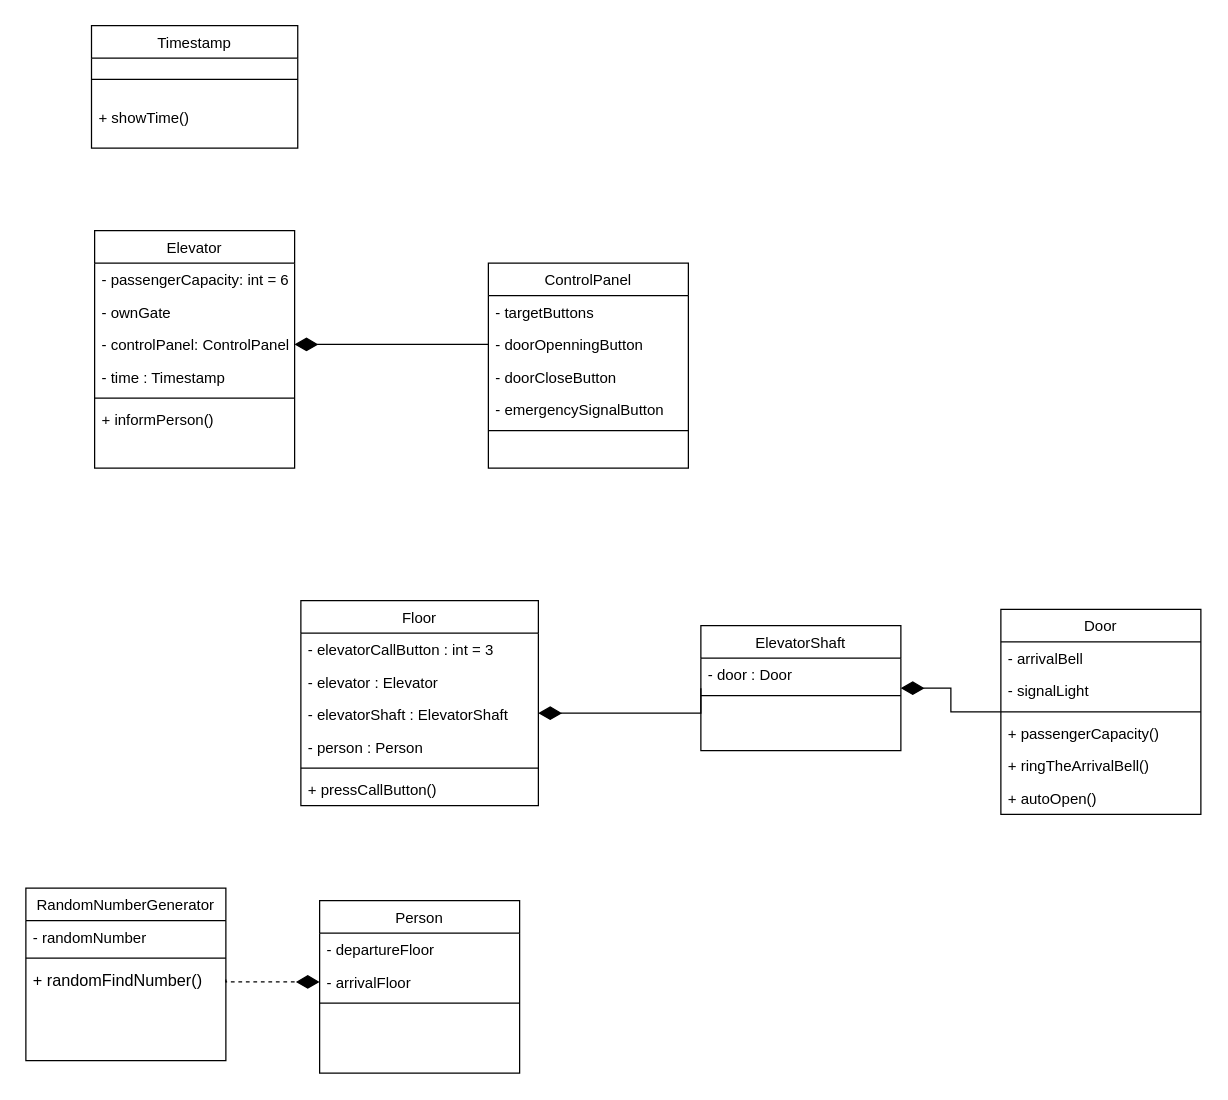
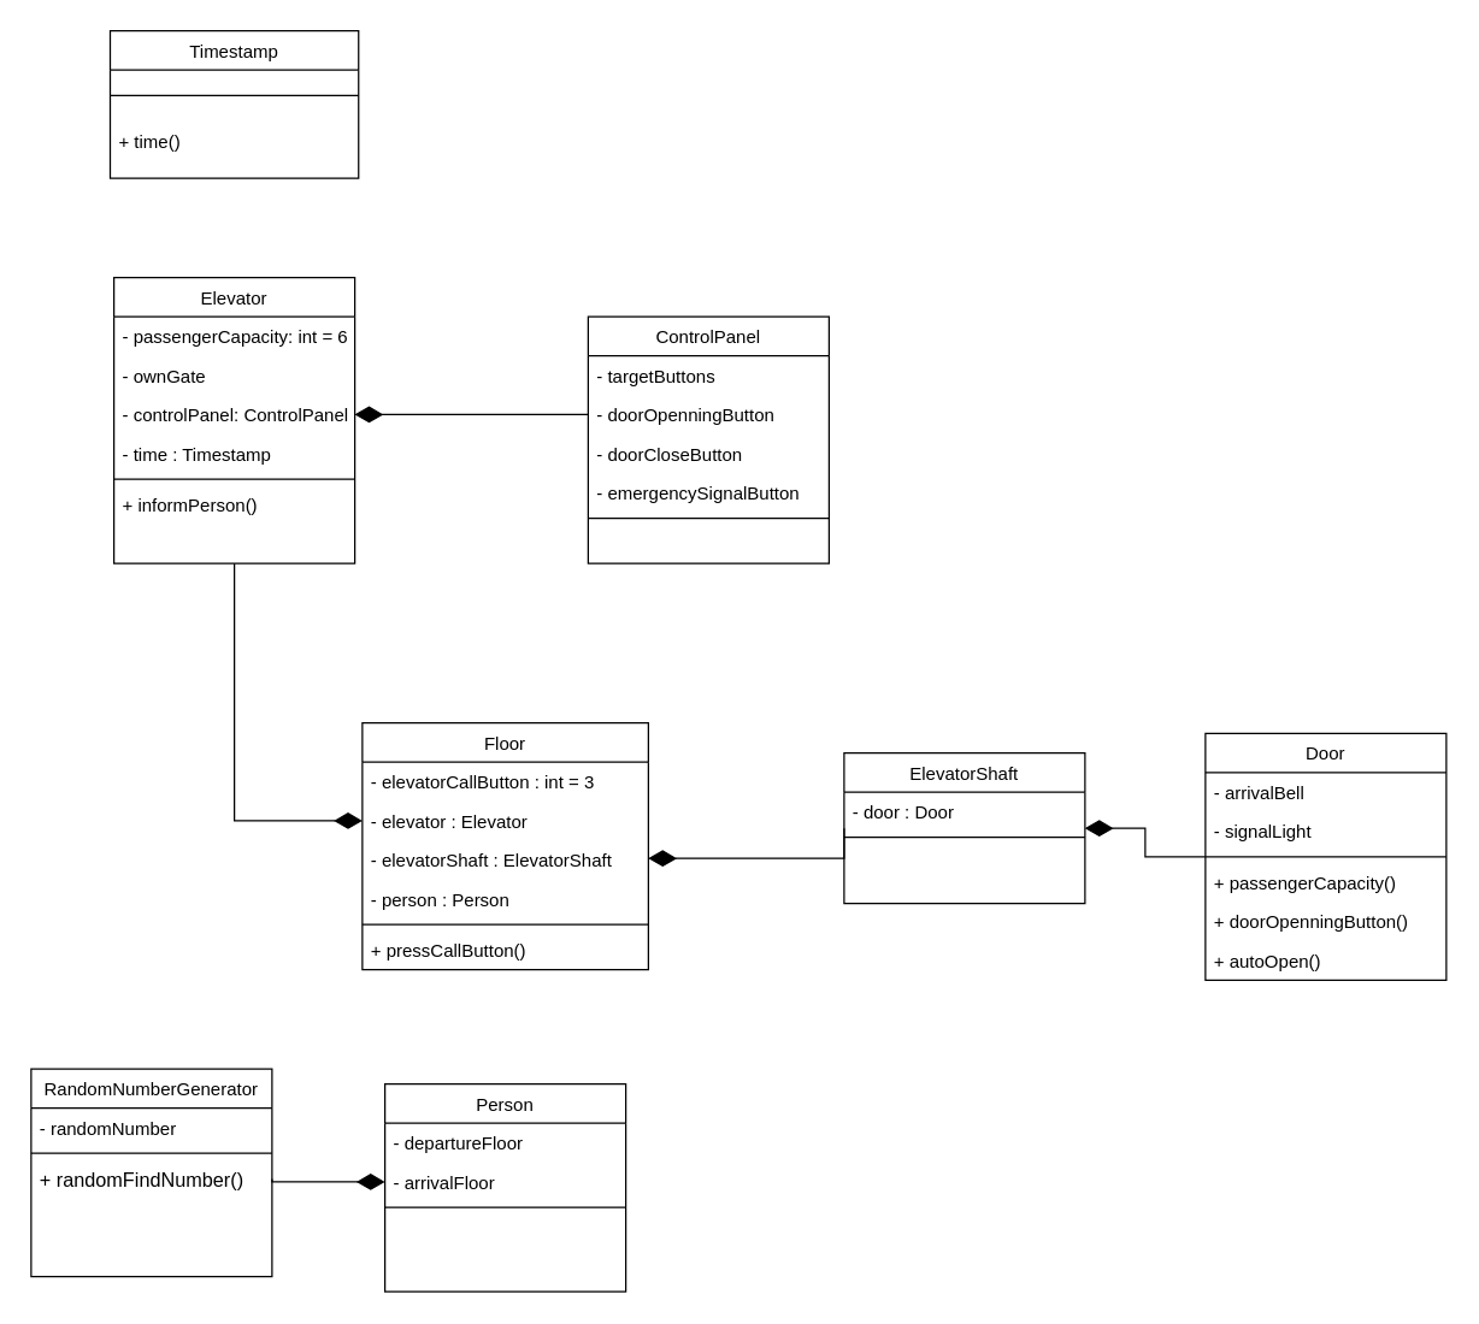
  <mxCell id="0" />
  <mxCell id="1" parent="0" />
  <mxCell id="2" value="Elevator" style="swimlane;fontStyle=0;align=center;verticalAlign=top;childLayout=stackLayout;horizontal=1;startSize=26;horizontalStack=0;resizeParent=1;resizeLast=0;collapsible=1;marginBottom=0;rounded=0;shadow=0;strokeWidth=1;" parent="1" vertex="1"><mxGeometry x="75" y="184" width="160" height="190" as="geometry"><mxRectangle x="230" y="140" width="160" height="26" as="alternateBounds" /></mxGeometry></mxCell>
  <mxCell id="3" value="- passengerCapacity: int = 6" style="text;align=left;verticalAlign=top;spacingLeft=4;spacingRight=4;overflow=hidden;rotatable=0;points=[[0,0.5],[1,0.5]];portConstraint=eastwest;" parent="2" vertex="1"><mxGeometry y="26" width="160" height="26" as="geometry" /></mxCell>
  <mxCell id="4" value="- ownGate" style="text;align=left;verticalAlign=top;spacingLeft=4;spacingRight=4;overflow=hidden;rotatable=0;points=[[0,0.5],[1,0.5]];portConstraint=eastwest;rounded=0;shadow=0;html=0;" parent="2" vertex="1"><mxGeometry y="52" width="160" height="26" as="geometry" /></mxCell>
  <mxCell id="5" value="- controlPanel: ControlPanel" style="text;align=left;verticalAlign=top;spacingLeft=4;spacingRight=4;overflow=hidden;rotatable=0;points=[[0,0.5],[1,0.5]];portConstraint=eastwest;rounded=0;shadow=0;html=0;" parent="2" vertex="1"><mxGeometry y="78" width="160" height="26" as="geometry" /></mxCell>
  <mxCell id="6" value="- time : Timestamp" style="text;align=left;verticalAlign=top;spacingLeft=4;spacingRight=4;overflow=hidden;rotatable=0;points=[[0,0.5],[1,0.5]];portConstraint=eastwest;rounded=0;shadow=0;html=0;" parent="2" vertex="1"><mxGeometry y="104" width="160" height="26" as="geometry" /></mxCell>
  <mxCell id="7" value="" style="line;html=1;strokeWidth=1;align=left;verticalAlign=middle;spacingTop=-1;spacingLeft=3;spacingRight=3;rotatable=0;labelPosition=right;points=[];portConstraint=eastwest;" parent="2" vertex="1"><mxGeometry y="130" width="160" height="8" as="geometry" /></mxCell>
  <mxCell id="8" value="+ informPerson()" style="text;align=left;verticalAlign=top;spacingLeft=4;spacingRight=4;overflow=hidden;rotatable=0;points=[[0,0.5],[1,0.5]];portConstraint=eastwest;" parent="2" vertex="1"><mxGeometry y="138" width="160" height="26" as="geometry" /></mxCell>
  <mxCell id="9" value="ControlPanel" style="swimlane;fontStyle=0;align=center;verticalAlign=top;childLayout=stackLayout;horizontal=1;startSize=26;horizontalStack=0;resizeParent=1;resizeLast=0;collapsible=1;marginBottom=0;rounded=0;shadow=0;strokeWidth=1;" parent="1" vertex="1"><mxGeometry x="390" y="210" width="160" height="164" as="geometry"><mxRectangle x="230" y="140" width="160" height="26" as="alternateBounds" /></mxGeometry></mxCell>
  <mxCell id="10" value="- targetButtons" style="text;align=left;verticalAlign=top;spacingLeft=4;spacingRight=4;overflow=hidden;rotatable=0;points=[[0,0.5],[1,0.5]];portConstraint=eastwest;" parent="9" vertex="1"><mxGeometry y="26" width="160" height="26" as="geometry" /></mxCell>
  <mxCell id="11" value="- doorOpenningButton" style="text;align=left;verticalAlign=top;spacingLeft=4;spacingRight=4;overflow=hidden;rotatable=0;points=[[0,0.5],[1,0.5]];portConstraint=eastwest;rounded=0;shadow=0;html=0;" parent="9" vertex="1"><mxGeometry y="52" width="160" height="26" as="geometry" /></mxCell>
  <mxCell id="12" value="- doorCloseButton" style="text;align=left;verticalAlign=top;spacingLeft=4;spacingRight=4;overflow=hidden;rotatable=0;points=[[0,0.5],[1,0.5]];portConstraint=eastwest;rounded=0;shadow=0;html=0;" parent="9" vertex="1"><mxGeometry y="78" width="160" height="26" as="geometry" /></mxCell>
  <mxCell id="13" value="- emergencySignalButton" style="text;align=left;verticalAlign=top;spacingLeft=4;spacingRight=4;overflow=hidden;rotatable=0;points=[[0,0.5],[1,0.5]];portConstraint=eastwest;rounded=0;shadow=0;html=0;" parent="9" vertex="1"><mxGeometry y="104" width="160" height="26" as="geometry" /></mxCell>
  <mxCell id="14" value="" style="line;html=1;strokeWidth=1;align=left;verticalAlign=middle;spacingTop=-1;spacingLeft=3;spacingRight=3;rotatable=0;labelPosition=right;points=[];portConstraint=eastwest;" parent="9" vertex="1"><mxGeometry y="130" width="160" height="8" as="geometry" /></mxCell>
  <mxCell id="15" value="ElevatorShaft" style="swimlane;fontStyle=0;align=center;verticalAlign=top;childLayout=stackLayout;horizontal=1;startSize=26;horizontalStack=0;resizeParent=1;resizeLast=0;collapsible=1;marginBottom=0;rounded=0;shadow=0;strokeWidth=1;" parent="1" vertex="1"><mxGeometry x="560" y="500" width="160" height="100" as="geometry"><mxRectangle x="230" y="140" width="160" height="26" as="alternateBounds" /></mxGeometry></mxCell>
  <mxCell id="16" value="- door : Door" style="text;align=left;verticalAlign=top;spacingLeft=4;spacingRight=4;overflow=hidden;rotatable=0;points=[[0,0.5],[1,0.5]];portConstraint=eastwest;" parent="15" vertex="1"><mxGeometry y="26" width="160" height="26" as="geometry" /></mxCell>
  <mxCell id="17" value="" style="line;html=1;strokeWidth=1;align=left;verticalAlign=middle;spacingTop=-1;spacingLeft=3;spacingRight=3;rotatable=0;labelPosition=right;points=[];portConstraint=eastwest;" parent="15" vertex="1"><mxGeometry y="52" width="160" height="8" as="geometry" /></mxCell>
  <mxCell id="18" value="Door" style="swimlane;fontStyle=0;align=center;verticalAlign=top;childLayout=stackLayout;horizontal=1;startSize=26;horizontalStack=0;resizeParent=1;resizeLast=0;collapsible=1;marginBottom=0;rounded=0;shadow=0;strokeWidth=1;" parent="1" vertex="1"><mxGeometry x="800" y="487" width="160" height="164" as="geometry"><mxRectangle x="230" y="140" width="160" height="26" as="alternateBounds" /></mxGeometry></mxCell>
  <mxCell id="19" value="- arrivalBell" style="text;align=left;verticalAlign=top;spacingLeft=4;spacingRight=4;overflow=hidden;rotatable=0;points=[[0,0.5],[1,0.5]];portConstraint=eastwest;" parent="18" vertex="1"><mxGeometry y="26" width="160" height="26" as="geometry" /></mxCell>
  <mxCell id="20" value="- signalLight" style="text;align=left;verticalAlign=top;spacingLeft=4;spacingRight=4;overflow=hidden;rotatable=0;points=[[0,0.5],[1,0.5]];portConstraint=eastwest;" parent="18" vertex="1"><mxGeometry y="52" width="160" height="26" as="geometry" /></mxCell>
  <mxCell id="21" value="" style="line;html=1;strokeWidth=1;align=left;verticalAlign=middle;spacingTop=-1;spacingLeft=3;spacingRight=3;rotatable=0;labelPosition=right;points=[];portConstraint=eastwest;" parent="18" vertex="1"><mxGeometry y="78" width="160" height="8" as="geometry" /></mxCell>
  <mxCell id="22" value="+ passengerCapacity()" style="text;align=left;verticalAlign=top;spacingLeft=4;spacingRight=4;overflow=hidden;rotatable=0;points=[[0,0.5],[1,0.5]];portConstraint=eastwest;" parent="18" vertex="1"><mxGeometry y="86" width="160" height="26" as="geometry" /></mxCell>
- <mxCell id="23" value="+ ringTheArrivalBell()" style="text;align=left;verticalAlign=top;spacingLeft=4;spacingRight=4;overflow=hidden;rotatable=0;points=[[0,0.5],[1,0.5]];portConstraint=eastwest;" parent="18" vertex="1"><mxGeometry y="112" width="160" height="26" as="geometry" /></mxCell>
+ <mxCell id="23" value="+ doorOpenningButton()" style="text;align=left;verticalAlign=top;spacingLeft=4;spacingRight=4;overflow=hidden;rotatable=0;points=[[0,0.5],[1,0.5]];portConstraint=eastwest;" parent="18" vertex="1"><mxGeometry y="112" width="160" height="26" as="geometry" /></mxCell>
  <mxCell id="24" value="+ autoOpen()" style="text;align=left;verticalAlign=top;spacingLeft=4;spacingRight=4;overflow=hidden;rotatable=0;points=[[0,0.5],[1,0.5]];portConstraint=eastwest;" parent="18" vertex="1"><mxGeometry y="138" width="160" height="26" as="geometry" /></mxCell>
  <mxCell id="25" value="Floor" style="swimlane;fontStyle=0;align=center;verticalAlign=top;childLayout=stackLayout;horizontal=1;startSize=26;horizontalStack=0;resizeParent=1;resizeLast=0;collapsible=1;marginBottom=0;rounded=0;shadow=0;strokeWidth=1;" parent="1" vertex="1"><mxGeometry x="240" y="480" width="190" height="164" as="geometry"><mxRectangle x="230" y="140" width="160" height="26" as="alternateBounds" /></mxGeometry></mxCell>
  <mxCell id="26" value="- elevatorCallButton : int = 3" style="text;align=left;verticalAlign=top;spacingLeft=4;spacingRight=4;overflow=hidden;rotatable=0;points=[[0,0.5],[1,0.5]];portConstraint=eastwest;" parent="25" vertex="1"><mxGeometry y="26" width="190" height="26" as="geometry" /></mxCell>
  <mxCell id="27" value="- elevator : Elevator" style="text;align=left;verticalAlign=top;spacingLeft=4;spacingRight=4;overflow=hidden;rotatable=0;points=[[0,0.5],[1,0.5]];portConstraint=eastwest;" parent="25" vertex="1"><mxGeometry y="52" width="190" height="26" as="geometry" /></mxCell>
  <mxCell id="28" value="- elevatorShaft : ElevatorShaft" style="text;align=left;verticalAlign=top;spacingLeft=4;spacingRight=4;overflow=hidden;rotatable=0;points=[[0,0.5],[1,0.5]];portConstraint=eastwest;" parent="25" vertex="1"><mxGeometry y="78" width="190" height="26" as="geometry" /></mxCell>
  <mxCell id="29" value="- person : Person" style="text;align=left;verticalAlign=top;spacingLeft=4;spacingRight=4;overflow=hidden;rotatable=0;points=[[0,0.5],[1,0.5]];portConstraint=eastwest;" vertex="1" parent="25"><mxGeometry y="104" width="190" height="26" as="geometry" /></mxCell>
  <mxCell id="30" value="" style="line;html=1;strokeWidth=1;align=left;verticalAlign=middle;spacingTop=-1;spacingLeft=3;spacingRight=3;rotatable=0;labelPosition=right;points=[];portConstraint=eastwest;" parent="25" vertex="1"><mxGeometry y="130" width="190" height="8" as="geometry" /></mxCell>
  <mxCell id="31" value="+ pressCallButton()" style="text;align=left;verticalAlign=top;spacingLeft=4;spacingRight=4;overflow=hidden;rotatable=0;points=[[0,0.5],[1,0.5]];portConstraint=eastwest;" parent="25" vertex="1"><mxGeometry y="138" width="190" height="26" as="geometry" /></mxCell>
  <mxCell id="32" value="Person" style="swimlane;fontStyle=0;align=center;verticalAlign=top;childLayout=stackLayout;horizontal=1;startSize=26;horizontalStack=0;resizeParent=1;resizeLast=0;collapsible=1;marginBottom=0;rounded=0;shadow=0;strokeWidth=1;" parent="1" vertex="1"><mxGeometry x="255" y="720" width="160" height="138" as="geometry"><mxRectangle x="230" y="140" width="160" height="26" as="alternateBounds" /></mxGeometry></mxCell>
  <mxCell id="33" value="- departureFloor" style="text;align=left;verticalAlign=top;spacingLeft=4;spacingRight=4;overflow=hidden;rotatable=0;points=[[0,0.5],[1,0.5]];portConstraint=eastwest;" parent="32" vertex="1"><mxGeometry y="26" width="160" height="26" as="geometry" /></mxCell>
  <mxCell id="34" value="- arrivalFloor" style="text;align=left;verticalAlign=top;spacingLeft=4;spacingRight=4;overflow=hidden;rotatable=0;points=[[0,0.5],[1,0.5]];portConstraint=eastwest;" parent="32" vertex="1"><mxGeometry y="52" width="160" height="26" as="geometry" /></mxCell>
  <mxCell id="35" value="" style="line;html=1;strokeWidth=1;align=left;verticalAlign=middle;spacingTop=-1;spacingLeft=3;spacingRight=3;rotatable=0;labelPosition=right;points=[];portConstraint=eastwest;" parent="32" vertex="1"><mxGeometry y="78" width="160" height="8" as="geometry" /></mxCell>
  <mxCell id="36" value="Timestamp" style="swimlane;fontStyle=0;align=center;verticalAlign=top;childLayout=stackLayout;horizontal=1;startSize=26;horizontalStack=0;resizeParent=1;resizeLast=0;collapsible=1;marginBottom=0;rounded=0;shadow=0;strokeWidth=1;" parent="1" vertex="1"><mxGeometry x="72.5" y="20" width="165" height="98" as="geometry"><mxRectangle x="230" y="140" width="160" height="26" as="alternateBounds" /></mxGeometry></mxCell>
  <mxCell id="37" value="" style="line;html=1;strokeWidth=1;align=left;verticalAlign=middle;spacingTop=-1;spacingLeft=3;spacingRight=3;rotatable=0;labelPosition=right;points=[];portConstraint=eastwest;" parent="36" vertex="1"><mxGeometry y="26" width="165" height="34" as="geometry" /></mxCell>
- <mxCell id="38" value="+ showTime()" style="text;align=left;verticalAlign=top;spacingLeft=4;spacingRight=4;overflow=hidden;rotatable=0;points=[[0,0.5],[1,0.5]];portConstraint=eastwest;" parent="36" vertex="1"><mxGeometry y="60" width="165" height="26" as="geometry" /></mxCell>
+ <mxCell id="38" value="+ time()" style="text;align=left;verticalAlign=top;spacingLeft=4;spacingRight=4;overflow=hidden;rotatable=0;points=[[0,0.5],[1,0.5]];portConstraint=eastwest;" parent="36" vertex="1"><mxGeometry y="60" width="165" height="26" as="geometry" /></mxCell>
  <mxCell id="39" value="RandomNumberGenerator" style="swimlane;fontStyle=0;align=center;verticalAlign=top;childLayout=stackLayout;horizontal=1;startSize=26;horizontalStack=0;resizeParent=1;resizeLast=0;collapsible=1;marginBottom=0;rounded=0;shadow=0;strokeWidth=1;" parent="1" vertex="1"><mxGeometry x="20" y="710" width="160" height="138" as="geometry"><mxRectangle x="230" y="140" width="160" height="26" as="alternateBounds" /></mxGeometry></mxCell>
  <mxCell id="40" value="- randomNumber" style="text;align=left;verticalAlign=top;spacingLeft=4;spacingRight=4;overflow=hidden;rotatable=0;points=[[0,0.5],[1,0.5]];portConstraint=eastwest;" parent="39" vertex="1"><mxGeometry y="26" width="160" height="26" as="geometry" /></mxCell>
  <mxCell id="41" value="" style="line;html=1;strokeWidth=1;align=left;verticalAlign=middle;spacingTop=-1;spacingLeft=3;spacingRight=3;rotatable=0;labelPosition=right;points=[];portConstraint=eastwest;" parent="39" vertex="1"><mxGeometry y="52" width="160" height="8" as="geometry" /></mxCell>
  <mxCell id="42" value="+ randomFindNumber()" style="text;align=left;verticalAlign=top;spacingLeft=4;spacingRight=4;overflow=hidden;rotatable=0;points=[[0,0.5],[1,0.5]];portConstraint=eastwest;fontSize=13;" parent="39" vertex="1"><mxGeometry y="60" width="160" height="26" as="geometry" /></mxCell>
  <mxCell id="43" value="" style="endArrow=diamondThin;html=1;fontSize=13;endFill=1;entryX=1;entryY=0.5;entryDx=0;entryDy=0;endSize=16;edgeStyle=orthogonalEdgeStyle;rounded=0;" parent="1" source="18" target="15" edge="1"><mxGeometry width="50" height="50" relative="1" as="geometry"><mxPoint x="520" y="493" as="sourcePoint" /><mxPoint x="570" y="443" as="targetPoint" /></mxGeometry></mxCell>
  <mxCell id="44" value="" style="endArrow=diamondThin;html=1;fontSize=13;endFill=1;endSize=16;edgeStyle=orthogonalEdgeStyle;exitX=0;exitY=0.5;exitDx=0;exitDy=0;rounded=0;" parent="1" edge="1" source="15"><mxGeometry width="50" height="50" relative="1" as="geometry"><mxPoint x="550" y="591" as="sourcePoint" /><mxPoint x="430" y="570" as="targetPoint" /><Array as="points"><mxPoint x="560" y="570" /></Array></mxGeometry></mxCell>
- <mxCell id="45" value="" style="endArrow=diamondThin;html=1;fontSize=13;endFill=1;entryX=0;entryY=0.5;entryDx=0;entryDy=0;endSize=16;exitX=1;exitY=0.5;exitDx=0;exitDy=0;rounded=0;edgeStyle=orthogonalEdgeStyle;dashed=1;" parent="1" source="42" target="34" edge="1"><mxGeometry width="50" height="50" relative="1" as="geometry"><mxPoint x="820" y="1008" as="sourcePoint" /><mxPoint x="700" y="1008" as="targetPoint" /><Array as="points"><mxPoint x="180" y="785" /></Array></mxGeometry></mxCell>
+ <mxCell id="45" value="" style="endArrow=diamondThin;html=1;fontSize=13;endFill=1;entryX=0;entryY=0.5;entryDx=0;entryDy=0;endSize=16;exitX=1;exitY=0.5;exitDx=0;exitDy=0;rounded=0;edgeStyle=orthogonalEdgeStyle;" parent="1" source="42" target="34" edge="1"><mxGeometry width="50" height="50" relative="1" as="geometry"><mxPoint x="820" y="1008" as="sourcePoint" /><mxPoint x="700" y="1008" as="targetPoint" /><Array as="points"><mxPoint x="180" y="785" /></Array></mxGeometry></mxCell>
  <mxCell id="46" value="" style="endArrow=diamondThin;html=1;fontSize=13;endFill=1;entryX=1;entryY=0.5;entryDx=0;entryDy=0;endSize=16;exitX=0;exitY=0.5;exitDx=0;exitDy=0;edgeStyle=orthogonalEdgeStyle;rounded=0;" parent="1" source="11" target="5" edge="1"><mxGeometry width="50" height="50" relative="1" as="geometry"><mxPoint x="380" y="518" as="sourcePoint" /><mxPoint x="260" y="518" as="targetPoint" /></mxGeometry></mxCell>
+ <mxCell id="47" value="" style="endArrow=diamondThin;html=1;fontSize=13;endFill=1;endSize=16;exitX=0.5;exitY=1;exitDx=0;exitDy=0;rounded=0;edgeStyle=orthogonalEdgeStyle;entryX=0;entryY=0.5;entryDx=0;entryDy=0;" parent="1" source="2" target="27" edge="1"><mxGeometry width="50" height="50" relative="1" as="geometry"><mxPoint x="0" y="283.5" as="sourcePoint" /><mxPoint x="190" y="590" as="targetPoint" /><Array as="points"><mxPoint x="155" y="545" /></Array></mxGeometry></mxCell>
